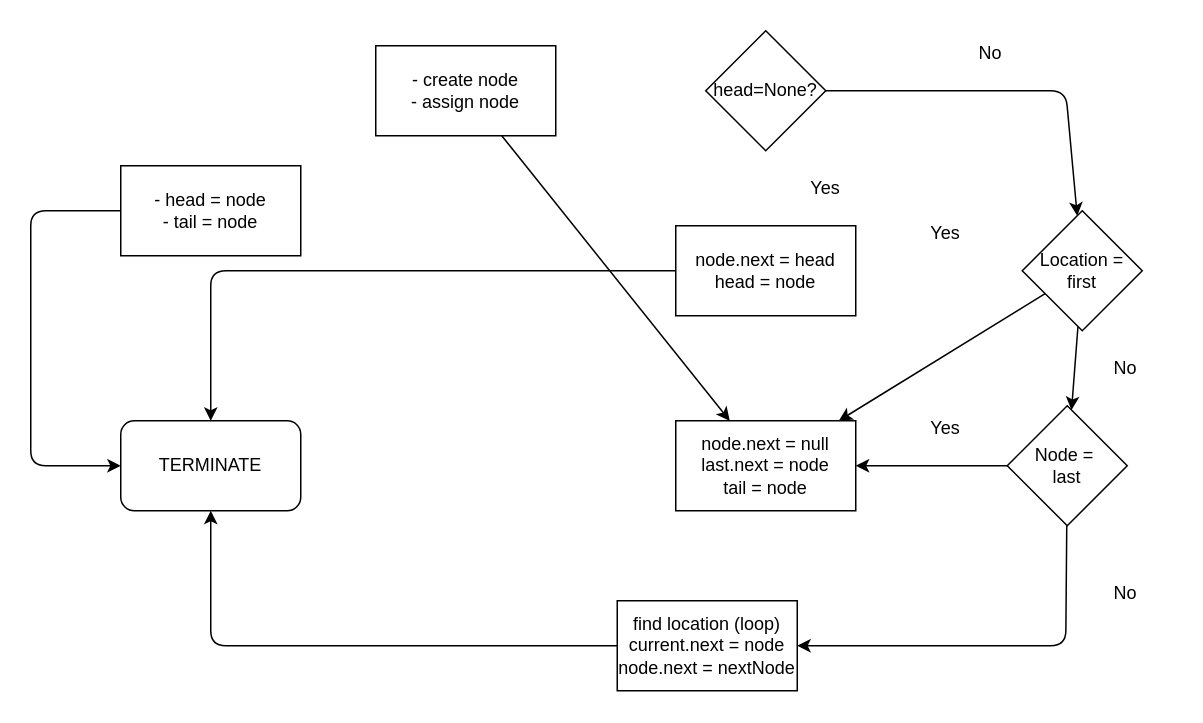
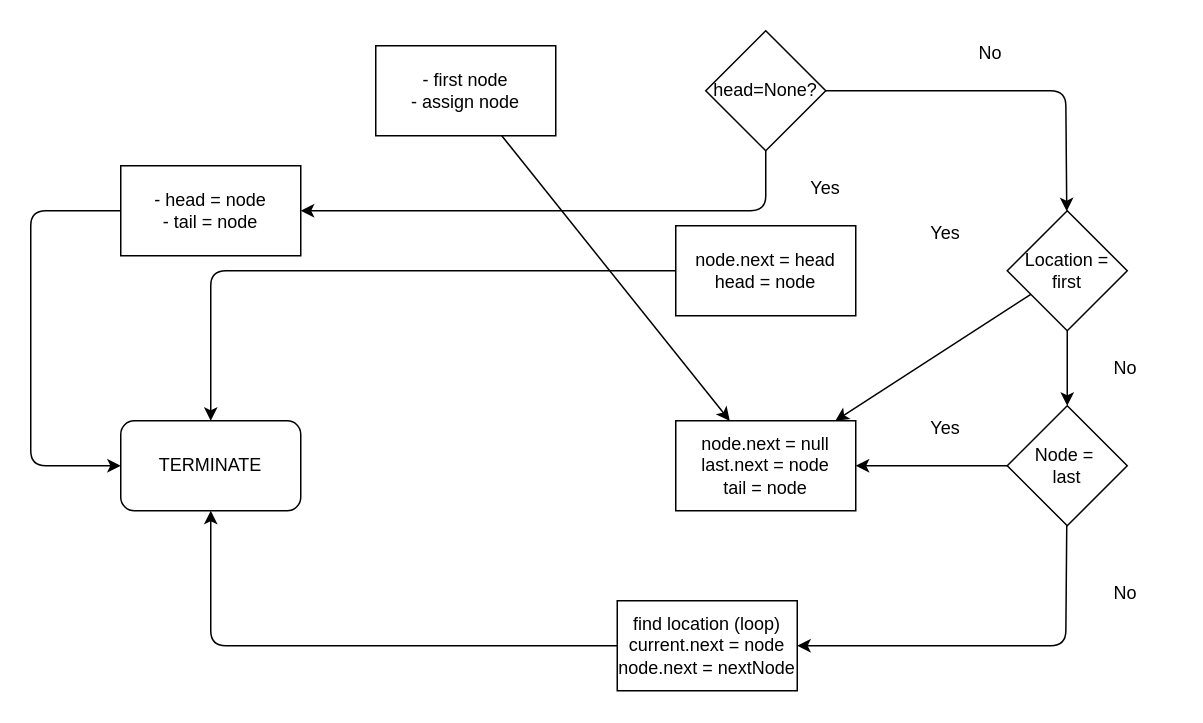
  <mxCell id="0" />
  <mxCell id="1" parent="0" />
  <mxCell id="2" value="" style="edgeStyle=none;html=1;" edge="1" parent="1" source="3" target="18"><mxGeometry relative="1" as="geometry" /></mxCell>
- <mxCell id="3" value="- create node&lt;br&gt;- assign node" style="rounded=0;whiteSpace=wrap;html=1;" vertex="1" parent="1"><mxGeometry x="250" y="30" width="120" height="60" as="geometry" /></mxCell>
+ <mxCell id="3" value="- first node&lt;br&gt;- assign node" style="rounded=0;whiteSpace=wrap;html=1;" vertex="1" parent="1"><mxGeometry x="250" y="30" width="120" height="60" as="geometry" /></mxCell>
+ <mxCell id="4" value="" style="edgeStyle=none;html=1;exitX=0.5;exitY=1;exitDx=0;exitDy=0;" edge="1" parent="1" source="6" target="8"><mxGeometry relative="1" as="geometry"><mxPoint x="490" y="110" as="sourcePoint" /><Array as="points"><mxPoint x="510" y="140" /><mxPoint x="370" y="140" /></Array></mxGeometry></mxCell>
  <mxCell id="5" value="" style="edgeStyle=none;html=1;" edge="1" parent="1" source="6" target="12"><mxGeometry relative="1" as="geometry"><Array as="points"><mxPoint x="710" y="60" /></Array></mxGeometry></mxCell>
  <mxCell id="6" value="head=None?" style="rhombus;whiteSpace=wrap;html=1;rounded=0;" vertex="1" parent="1"><mxGeometry x="470" y="20" width="80" height="80" as="geometry" /></mxCell>
  <mxCell id="7" value="" style="edgeStyle=none;html=1;" edge="1" parent="1" source="8" target="9"><mxGeometry relative="1" as="geometry"><Array as="points"><mxPoint x="20" y="140" /><mxPoint x="20" y="310" /></Array></mxGeometry></mxCell>
  <mxCell id="8" value="- head = node&lt;br&gt;- tail = node" style="whiteSpace=wrap;html=1;rounded=0;" vertex="1" parent="1"><mxGeometry x="80" y="110" width="120" height="60" as="geometry" /></mxCell>
  <mxCell id="9" value="TERMINATE" style="rounded=1;whiteSpace=wrap;html=1;" vertex="1" parent="1"><mxGeometry x="80" y="280" width="120" height="60" as="geometry" /></mxCell>
  <mxCell id="10" value="" style="edgeStyle=none;html=1;" edge="1" parent="1" source="12" target="18"><mxGeometry relative="1" as="geometry" /></mxCell>
  <mxCell id="11" value="" style="edgeStyle=none;html=1;" edge="1" parent="1" source="12" target="17"><mxGeometry relative="1" as="geometry" /></mxCell>
- <mxCell id="12" value="Location = first" style="rhombus;whiteSpace=wrap;html=1;rounded=0;" vertex="1" parent="1"><mxGeometry x="681" y="140" width="80" height="80" as="geometry" /></mxCell>
+ <mxCell id="12" value="Location = first" style="rhombus;whiteSpace=wrap;html=1;rounded=0;" vertex="1" parent="1"><mxGeometry x="671" y="140" width="80" height="80" as="geometry" /></mxCell>
  <mxCell id="13" value="" style="edgeStyle=none;html=1;" edge="1" parent="1" source="14" target="9"><mxGeometry relative="1" as="geometry"><Array as="points"><mxPoint x="290" y="180" /><mxPoint x="140" y="180" /></Array></mxGeometry></mxCell>
  <mxCell id="14" value="node.next = head&lt;br&gt;head = node" style="whiteSpace=wrap;html=1;rounded=0;" vertex="1" parent="1"><mxGeometry x="450" y="150" width="120" height="60" as="geometry" /></mxCell>
  <mxCell id="15" value="" style="edgeStyle=none;html=1;" edge="1" parent="1" source="17" target="18"><mxGeometry relative="1" as="geometry" /></mxCell>
  <mxCell id="16" value="" style="edgeStyle=none;html=1;" edge="1" parent="1" source="17" target="20"><mxGeometry relative="1" as="geometry"><Array as="points"><mxPoint x="710" y="430" /></Array></mxGeometry></mxCell>
  <mxCell id="17" value="Node =&amp;nbsp;&lt;br&gt;last" style="rhombus;whiteSpace=wrap;html=1;" vertex="1" parent="1"><mxGeometry x="671" y="270" width="80" height="80" as="geometry" /></mxCell>
  <mxCell id="18" value="node.next = null&lt;br&gt;last.next = node&lt;br&gt;tail = node" style="rounded=0;whiteSpace=wrap;html=1;" vertex="1" parent="1"><mxGeometry x="450" y="280" width="120" height="60" as="geometry" /></mxCell>
  <mxCell id="19" value="" style="edgeStyle=none;html=1;" edge="1" parent="1" source="20" target="9"><mxGeometry relative="1" as="geometry"><Array as="points"><mxPoint x="140" y="430" /></Array></mxGeometry></mxCell>
  <mxCell id="20" value="find location (loop)&lt;br&gt;current.next = node&lt;br&gt;node.next = nextNode" style="whiteSpace=wrap;html=1;" vertex="1" parent="1"><mxGeometry x="411" y="400" width="120" height="60" as="geometry" /></mxCell>
  <mxCell id="21" value="No" style="text;strokeColor=none;align=center;fillColor=none;html=1;verticalAlign=middle;whiteSpace=wrap;rounded=0;" vertex="1" parent="1"><mxGeometry x="720" y="230" width="60" height="30" as="geometry" /></mxCell>
  <mxCell id="22" value="Yes" style="text;strokeColor=none;align=center;fillColor=none;html=1;verticalAlign=middle;whiteSpace=wrap;rounded=0;" vertex="1" parent="1"><mxGeometry x="520" y="110" width="60" height="30" as="geometry" /></mxCell>
  <mxCell id="23" value="Yes" style="text;strokeColor=none;align=center;fillColor=none;html=1;verticalAlign=middle;whiteSpace=wrap;rounded=0;" vertex="1" parent="1"><mxGeometry x="600" y="140" width="60" height="30" as="geometry" /></mxCell>
  <mxCell id="24" value="Yes" style="text;strokeColor=none;align=center;fillColor=none;html=1;verticalAlign=middle;whiteSpace=wrap;rounded=0;" vertex="1" parent="1"><mxGeometry x="600" y="270" width="60" height="30" as="geometry" /></mxCell>
  <mxCell id="25" value="No" style="text;strokeColor=none;align=center;fillColor=none;html=1;verticalAlign=middle;whiteSpace=wrap;rounded=0;" vertex="1" parent="1"><mxGeometry x="720" y="380" width="60" height="30" as="geometry" /></mxCell>
  <mxCell id="26" value="No" style="text;strokeColor=none;align=center;fillColor=none;html=1;verticalAlign=middle;whiteSpace=wrap;rounded=0;" vertex="1" parent="1"><mxGeometry x="630" y="20" width="60" height="30" as="geometry" /></mxCell>
